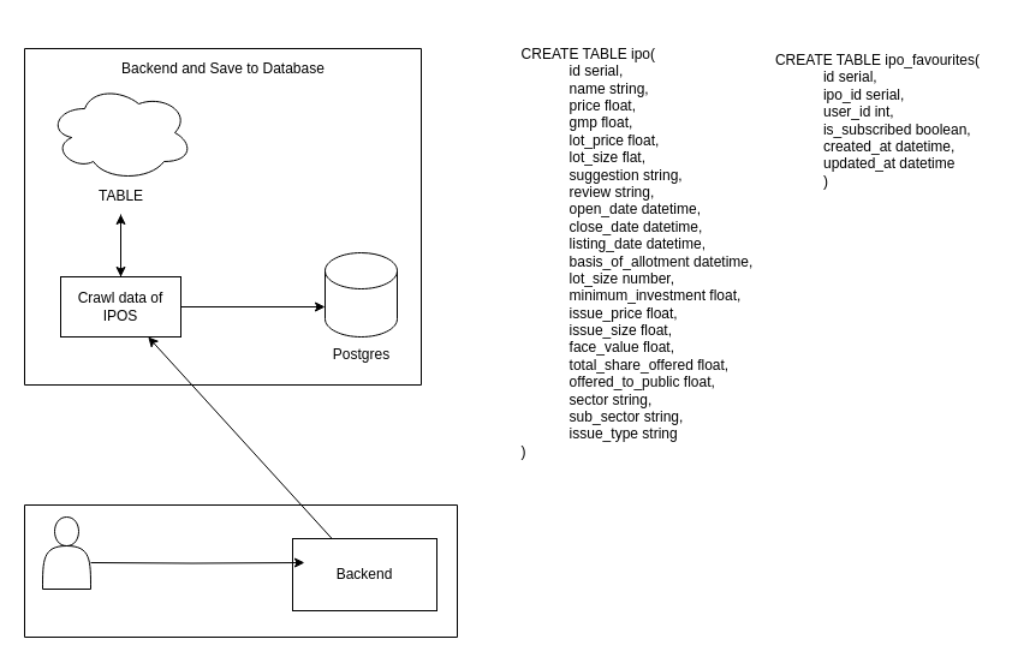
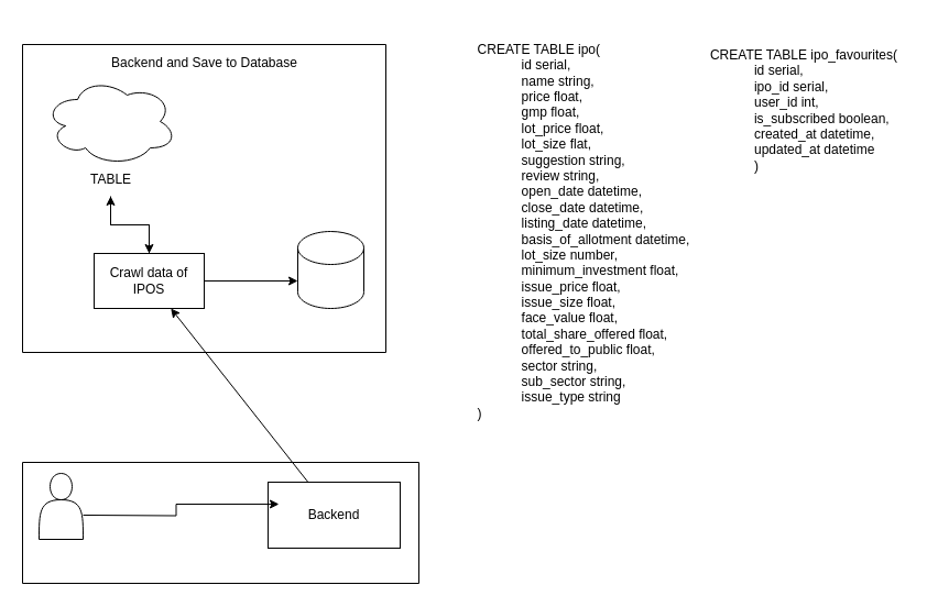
  <mxCell id="0" />
  <mxCell id="1" parent="0" />
  <mxCell id="2" value="" style="ellipse;shape=cloud;whiteSpace=wrap;html=1;" vertex="1" parent="1"><mxGeometry x="40" y="70" width="120" height="80" as="geometry" /></mxCell>
  <mxCell id="3" style="edgeStyle=orthogonalEdgeStyle;rounded=0;orthogonalLoop=1;jettySize=auto;html=1;entryX=0.5;entryY=0;entryDx=0;entryDy=0;" edge="1" parent="1" source="4" target="6"><mxGeometry relative="1" as="geometry" /></mxCell>
  <mxCell id="4" value="TABLE" style="text;html=1;align=center;verticalAlign=middle;resizable=0;points=[];autosize=1;strokeColor=none;fillColor=none;" vertex="1" parent="1"><mxGeometry x="75" y="148" width="50" height="30" as="geometry" /></mxCell>
  <mxCell id="5" style="edgeStyle=orthogonalEdgeStyle;rounded=0;orthogonalLoop=1;jettySize=auto;html=1;" edge="1" parent="1" source="6" target="4"><mxGeometry relative="1" as="geometry" /></mxCell>
- <mxCell id="6" value="Crawl data of IPOS" style="html=1;dashed=0;whiteSpace=wrap;" vertex="1" parent="1"><mxGeometry x="50" y="230" width="100" height="50" as="geometry" /></mxCell>
+ <mxCell id="6" value="Crawl data of IPOS" style="html=1;dashed=0;whiteSpace=wrap;" vertex="1" parent="1"><mxGeometry x="85" y="230" width="100" height="50" as="geometry" /></mxCell>
  <mxCell id="7" value="" style="shape=cylinder3;whiteSpace=wrap;html=1;boundedLbl=1;backgroundOutline=1;size=15;" vertex="1" parent="1"><mxGeometry x="270" y="210" width="60" height="70" as="geometry" /></mxCell>
  <mxCell id="8" style="edgeStyle=orthogonalEdgeStyle;rounded=0;orthogonalLoop=1;jettySize=auto;html=1;entryX=0;entryY=0;entryDx=0;entryDy=45;entryPerimeter=0;" edge="1" parent="1" source="6" target="7"><mxGeometry relative="1" as="geometry" /></mxCell>
- <mxCell id="9" value="Postgres" style="text;html=1;align=center;verticalAlign=middle;resizable=0;points=[];autosize=1;strokeColor=none;fillColor=none;" vertex="1" parent="1"><mxGeometry x="265" y="280" width="70" height="30" as="geometry" /></mxCell>
  <mxCell id="10" value="" style="swimlane;startSize=0;" vertex="1" parent="1"><mxGeometry x="20" y="40" width="330" height="280" as="geometry" /></mxCell>
  <mxCell id="11" value="Backend and Save to Database" style="text;html=1;align=center;verticalAlign=middle;resizable=0;points=[];autosize=1;strokeColor=none;fillColor=none;" vertex="1" parent="10"><mxGeometry x="70" y="2" width="190" height="30" as="geometry" /></mxCell>
  <mxCell id="12" value="&lt;div style=&quot;text-align: left;&quot;&gt;&lt;span style=&quot;background-color: initial;&quot;&gt;CREATE TABLE ipo(&lt;/span&gt;&lt;/div&gt;&lt;blockquote style=&quot;margin: 0 0 0 40px; border: none; padding: 0px;&quot;&gt;&lt;div style=&quot;text-align: left;&quot;&gt;&lt;span style=&quot;background-color: initial;&quot;&gt;id serial,&lt;span style=&quot;white-space: pre;&quot;&gt;&#09;&lt;/span&gt;&lt;span style=&quot;white-space: pre;&quot;&gt;&#09;&lt;/span&gt;&lt;/span&gt;&lt;/div&gt;&lt;/blockquote&gt;&lt;blockquote style=&quot;margin: 0 0 0 40px; border: none; padding: 0px;&quot;&gt;&lt;div style=&quot;text-align: left;&quot;&gt;name string,&lt;/div&gt;&lt;div style=&quot;text-align: left;&quot;&gt;price float,&lt;/div&gt;&lt;div style=&quot;text-align: left;&quot;&gt;gmp float,&lt;/div&gt;&lt;div style=&quot;text-align: left;&quot;&gt;lot_price float,&lt;/div&gt;&lt;div style=&quot;text-align: left;&quot;&gt;lot_size flat,&lt;/div&gt;&lt;div style=&quot;text-align: left;&quot;&gt;suggestion string,&lt;/div&gt;&lt;div style=&quot;text-align: left;&quot;&gt;review string,&lt;/div&gt;&lt;div&gt;&lt;div style=&quot;text-align: left;&quot;&gt;open_date datetime&lt;span style=&quot;background-color: initial;&quot;&gt;,&lt;/span&gt;&lt;/div&gt;&lt;/div&gt;&lt;div&gt;&lt;div style=&quot;text-align: left;&quot;&gt;close_date datetime&lt;span style=&quot;background-color: initial;&quot;&gt;,&lt;/span&gt;&lt;/div&gt;&lt;/div&gt;&lt;div&gt;&lt;div style=&quot;text-align: left;&quot;&gt;listing_date datetime&lt;span style=&quot;background-color: initial;&quot;&gt;,&lt;/span&gt;&lt;/div&gt;&lt;/div&gt;&lt;div&gt;&lt;div style=&quot;text-align: left;&quot;&gt;basis_of_allotment datetime&lt;span style=&quot;background-color: initial;&quot;&gt;,&lt;/span&gt;&lt;/div&gt;&lt;/div&gt;&lt;div&gt;&lt;div style=&quot;text-align: left;&quot;&gt;lot_size number&lt;span style=&quot;background-color: initial;&quot;&gt;,&lt;/span&gt;&lt;/div&gt;&lt;/div&gt;&lt;div&gt;&lt;div style=&quot;text-align: left;&quot;&gt;minimum_investment float&lt;span style=&quot;background-color: initial;&quot;&gt;,&lt;/span&gt;&lt;/div&gt;&lt;/div&gt;&lt;div&gt;&lt;div style=&quot;text-align: left;&quot;&gt;issue_price float&lt;span style=&quot;background-color: initial;&quot;&gt;,&lt;/span&gt;&lt;/div&gt;&lt;/div&gt;&lt;div&gt;&lt;div style=&quot;text-align: left;&quot;&gt;issue_size float&lt;span style=&quot;background-color: initial;&quot;&gt;,&lt;/span&gt;&lt;/div&gt;&lt;/div&gt;&lt;div&gt;&lt;div style=&quot;text-align: left;&quot;&gt;face_value float&lt;span style=&quot;background-color: initial;&quot;&gt;,&lt;/span&gt;&lt;/div&gt;&lt;/div&gt;&lt;div&gt;&lt;div style=&quot;text-align: left;&quot;&gt;total_share_offered float&lt;span style=&quot;background-color: initial;&quot;&gt;,&lt;/span&gt;&lt;/div&gt;&lt;/div&gt;&lt;div&gt;&lt;div style=&quot;text-align: left;&quot;&gt;offered_to_public float&lt;span style=&quot;background-color: initial;&quot;&gt;,&lt;/span&gt;&lt;/div&gt;&lt;/div&gt;&lt;div&gt;&lt;div style=&quot;text-align: left;&quot;&gt;sector string&lt;span style=&quot;background-color: initial;&quot;&gt;,&lt;/span&gt;&lt;/div&gt;&lt;/div&gt;&lt;div&gt;&lt;div style=&quot;text-align: left;&quot;&gt;sub_sector string&lt;span style=&quot;background-color: initial;&quot;&gt;,&lt;/span&gt;&lt;/div&gt;&lt;/div&gt;&lt;div&gt;&lt;div style=&quot;text-align: left;&quot;&gt;issue_type string&lt;/div&gt;&lt;/div&gt;&lt;/blockquote&gt;&lt;div style=&quot;text-align: left;&quot;&gt;)&lt;/div&gt;" style="text;html=1;align=center;verticalAlign=middle;whiteSpace=wrap;rounded=0;" vertex="1" parent="1"><mxGeometry x="420" y="40" width="220" height="340" as="geometry" /></mxCell>
  <mxCell id="13" value="&lt;div style=&quot;text-align: left;&quot;&gt;&lt;span style=&quot;background-color: initial;&quot;&gt;CREATE TABLE ipo_favourites(&lt;/span&gt;&lt;/div&gt;&lt;blockquote style=&quot;margin: 0 0 0 40px; border: none; padding: 0px;&quot;&gt;&lt;div style=&quot;text-align: left;&quot;&gt;&lt;span style=&quot;background-color: initial;&quot;&gt;id serial,&lt;/span&gt;&lt;/div&gt;&lt;div style=&quot;text-align: left;&quot;&gt;&lt;span style=&quot;background-color: initial;&quot;&gt;ipo_id serial,&lt;/span&gt;&lt;/div&gt;&lt;div style=&quot;text-align: left;&quot;&gt;&lt;span style=&quot;background-color: initial;&quot;&gt;user_id int,&lt;span style=&quot;white-space: pre;&quot;&gt;&#09;&lt;/span&gt;&lt;span style=&quot;white-space: pre;&quot;&gt;&#09;&lt;/span&gt;&lt;/span&gt;&lt;/div&gt;&lt;/blockquote&gt;&lt;blockquote style=&quot;margin: 0 0 0 40px; border: none; padding: 0px;&quot;&gt;&lt;div style=&quot;text-align: left;&quot;&gt;&lt;span style=&quot;background-color: initial;&quot;&gt;is_subscribed boolean,&lt;/span&gt;&lt;/div&gt;&lt;div style=&quot;text-align: left;&quot;&gt;created_at datetime,&lt;/div&gt;&lt;div style=&quot;text-align: left;&quot;&gt;updated_at datetime&lt;/div&gt;&lt;div style=&quot;text-align: left;&quot;&gt;&lt;span style=&quot;background-color: initial;&quot;&gt;)&lt;/span&gt;&lt;/div&gt;&lt;/blockquote&gt;" style="text;html=1;align=center;verticalAlign=middle;whiteSpace=wrap;rounded=0;" vertex="1" parent="1"><mxGeometry x="640" width="180" height="160" as="geometry" y="20" /></mxCell>
- <mxCell id="14" value="Backend" style="rounded=0;whiteSpace=wrap;html=1;" vertex="1" parent="1"><mxGeometry x="243" y="448" width="120" height="60" as="geometry" /></mxCell>
+ <mxCell id="14" value="Backend" style="rounded=0;whiteSpace=wrap;html=1;" vertex="1" parent="1"><mxGeometry x="243" y="438" width="120" height="60" as="geometry" /></mxCell>
  <mxCell id="15" value="" style="shape=actor;whiteSpace=wrap;html=1;" vertex="1" parent="1"><mxGeometry x="35" y="430" width="40" height="60" as="geometry" /></mxCell>
  <mxCell id="16" style="edgeStyle=orthogonalEdgeStyle;rounded=0;orthogonalLoop=1;jettySize=auto;html=1;entryX=0.083;entryY=0.333;entryDx=0;entryDy=0;entryPerimeter=0;" edge="1" parent="1" target="14"><mxGeometry relative="1" as="geometry"><mxPoint x="75" y="467.98" as="sourcePoint" /></mxGeometry></mxCell>
  <mxCell id="17" style="rounded=0;orthogonalLoop=1;jettySize=auto;html=1;" edge="1" parent="1" source="14" target="6"><mxGeometry relative="1" as="geometry" /></mxCell>
  <mxCell id="18" value="" style="swimlane;startSize=0;" vertex="1" parent="1"><mxGeometry x="20" y="420" width="360" height="110" as="geometry" /></mxCell>
